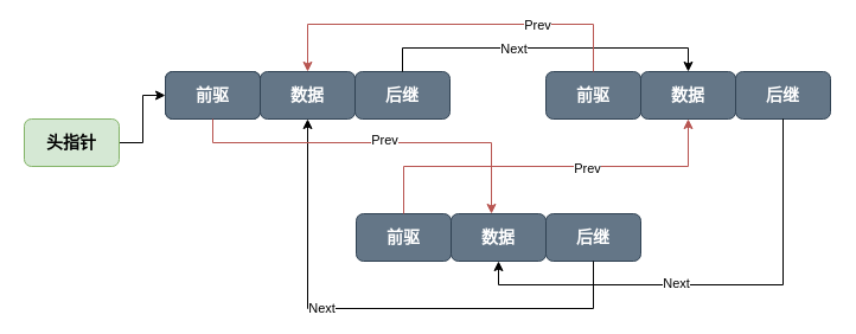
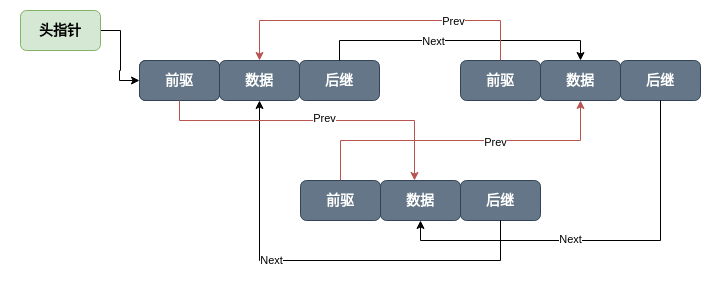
  <mxCell id="0" />
  <mxCell id="1" parent="0" />
  <mxCell id="2" style="edgeStyle=orthogonalEdgeStyle;rounded=0;orthogonalLoop=1;jettySize=auto;html=1;exitX=1;exitY=0.5;exitDx=0;exitDy=0;entryX=0;entryY=0.5;entryDx=0;entryDy=0;" edge="1" parent="1" source="3" target="8"><mxGeometry relative="1" as="geometry" /></mxCell>
- <mxCell id="3" value="&lt;font style=&quot;font-size: 14px&quot;&gt;&lt;b&gt;头指针&lt;/b&gt;&lt;/font&gt;" style="rounded=1;whiteSpace=wrap;html=1;fillColor=#d5e8d4;strokeColor=#82b366;" vertex="1" parent="1"><mxGeometry x="20" y="100" width="80" height="40" as="geometry" /></mxCell>
+ <mxCell id="3" value="&lt;font style=&quot;font-size: 14px&quot;&gt;&lt;b&gt;头指针&lt;/b&gt;&lt;/font&gt;" style="rounded=1;whiteSpace=wrap;html=1;fillColor=#d5e8d4;strokeColor=#82b366;" vertex="1" parent="1"><mxGeometry x="20" y="10" width="80" height="40" as="geometry" /></mxCell>
  <mxCell id="4" value="&lt;font style=&quot;font-size: 14px&quot;&gt;&lt;b&gt;前驱&lt;/b&gt;&lt;/font&gt;" style="rounded=1;whiteSpace=wrap;html=1;fillColor=#647687;strokeColor=#314354;fontColor=#ffffff;" vertex="1" parent="1"><mxGeometry x="139" y="60" width="80" height="40" as="geometry" /></mxCell>
  <mxCell id="5" value="" style="group" vertex="1" connectable="0" parent="1"><mxGeometry x="139" y="60" width="240" height="40" as="geometry" /></mxCell>
  <mxCell id="6" value="&lt;font style=&quot;font-size: 14px&quot;&gt;&lt;b&gt;数据&lt;/b&gt;&lt;/font&gt;" style="rounded=1;whiteSpace=wrap;html=1;fillColor=#647687;strokeColor=#314354;fontColor=#ffffff;" vertex="1" parent="5"><mxGeometry x="80" width="80" height="40" as="geometry" /></mxCell>
  <mxCell id="7" value="&lt;font style=&quot;font-size: 14px&quot;&gt;&lt;b&gt;后继&lt;/b&gt;&lt;/font&gt;" style="rounded=1;whiteSpace=wrap;html=1;fillColor=#647687;strokeColor=#314354;fontColor=#ffffff;" vertex="1" parent="5"><mxGeometry x="160" width="80" height="40" as="geometry" /></mxCell>
  <mxCell id="8" value="&lt;font style=&quot;font-size: 14px&quot;&gt;&lt;b&gt;前驱&lt;/b&gt;&lt;/font&gt;" style="rounded=1;whiteSpace=wrap;html=1;fillColor=#647687;strokeColor=#314354;fontColor=#ffffff;" vertex="1" parent="5"><mxGeometry width="80" height="40" as="geometry" /></mxCell>
  <mxCell id="9" value="" style="group" vertex="1" connectable="0" parent="1"><mxGeometry x="460" y="60" width="240" height="40" as="geometry" /></mxCell>
  <mxCell id="10" value="&lt;font style=&quot;font-size: 14px&quot;&gt;&lt;b&gt;数据&lt;/b&gt;&lt;/font&gt;" style="rounded=1;whiteSpace=wrap;html=1;fillColor=#647687;strokeColor=#314354;fontColor=#ffffff;" vertex="1" parent="9"><mxGeometry x="80" width="80" height="40" as="geometry" /></mxCell>
  <mxCell id="11" value="&lt;font style=&quot;font-size: 14px&quot;&gt;&lt;b&gt;后继&lt;/b&gt;&lt;/font&gt;" style="rounded=1;whiteSpace=wrap;html=1;fillColor=#647687;strokeColor=#314354;fontColor=#ffffff;" vertex="1" parent="9"><mxGeometry x="160" width="80" height="40" as="geometry" /></mxCell>
  <mxCell id="12" value="&lt;font style=&quot;font-size: 14px&quot;&gt;&lt;b&gt;前驱&lt;/b&gt;&lt;/font&gt;" style="rounded=1;whiteSpace=wrap;html=1;fillColor=#647687;strokeColor=#314354;fontColor=#ffffff;" vertex="1" parent="9"><mxGeometry width="80" height="40" as="geometry" /></mxCell>
  <mxCell id="13" value="" style="group" vertex="1" connectable="0" parent="1"><mxGeometry x="300" y="180" width="240" height="40" as="geometry" /></mxCell>
  <mxCell id="14" value="&lt;font style=&quot;font-size: 14px&quot;&gt;&lt;b&gt;数据&lt;/b&gt;&lt;/font&gt;" style="rounded=1;whiteSpace=wrap;html=1;fillColor=#647687;strokeColor=#314354;fontColor=#ffffff;" vertex="1" parent="13"><mxGeometry x="80" width="80" height="40" as="geometry" /></mxCell>
  <mxCell id="15" value="&lt;font style=&quot;font-size: 14px&quot;&gt;&lt;b&gt;后继&lt;/b&gt;&lt;/font&gt;" style="rounded=1;whiteSpace=wrap;html=1;fillColor=#647687;strokeColor=#314354;fontColor=#ffffff;" vertex="1" parent="13"><mxGeometry x="160" width="80" height="40" as="geometry" /></mxCell>
  <mxCell id="16" value="&lt;font style=&quot;font-size: 14px&quot;&gt;&lt;b&gt;前驱&lt;/b&gt;&lt;/font&gt;" style="rounded=1;whiteSpace=wrap;html=1;fillColor=#647687;strokeColor=#314354;fontColor=#ffffff;" vertex="1" parent="13"><mxGeometry width="80" height="40" as="geometry" /></mxCell>
  <mxCell id="17" style="edgeStyle=orthogonalEdgeStyle;rounded=0;orthogonalLoop=1;jettySize=auto;html=1;exitX=0.5;exitY=0;exitDx=0;exitDy=0;entryX=0.5;entryY=0;entryDx=0;entryDy=0;" edge="1" parent="1" source="7" target="10"><mxGeometry relative="1" as="geometry" /></mxCell>
  <mxCell id="18" value="Next" style="edgeLabel;html=1;align=center;verticalAlign=middle;resizable=0;points=[];" vertex="1" connectable="0" parent="17"><mxGeometry x="-0.196" relative="1" as="geometry"><mxPoint as="offset" /></mxGeometry></mxCell>
  <mxCell id="19" style="edgeStyle=orthogonalEdgeStyle;rounded=0;orthogonalLoop=1;jettySize=auto;html=1;exitX=0.5;exitY=1;exitDx=0;exitDy=0;entryX=0.5;entryY=1;entryDx=0;entryDy=0;" edge="1" parent="1" source="11" target="14"><mxGeometry relative="1" as="geometry" /></mxCell>
  <mxCell id="20" value="Next" style="edgeLabel;html=1;align=center;verticalAlign=middle;resizable=0;points=[];" vertex="1" connectable="0" parent="19"><mxGeometry x="0.155" y="-2" relative="1" as="geometry"><mxPoint as="offset" /></mxGeometry></mxCell>
  <mxCell id="21" style="edgeStyle=orthogonalEdgeStyle;rounded=0;orthogonalLoop=1;jettySize=auto;html=1;exitX=0.5;exitY=0;exitDx=0;exitDy=0;entryX=0.5;entryY=1;entryDx=0;entryDy=0;fillColor=#f8cecc;strokeColor=#b85450;" edge="1" parent="1" source="16" target="10"><mxGeometry relative="1" as="geometry" /></mxCell>
  <mxCell id="22" value="Prev" style="edgeLabel;html=1;align=center;verticalAlign=middle;resizable=0;points=[];" vertex="1" connectable="0" parent="21"><mxGeometry x="0.212" y="-1" relative="1" as="geometry"><mxPoint as="offset" /></mxGeometry></mxCell>
  <mxCell id="23" style="edgeStyle=orthogonalEdgeStyle;rounded=0;orthogonalLoop=1;jettySize=auto;html=1;exitX=0.5;exitY=0;exitDx=0;exitDy=0;entryX=0.5;entryY=0;entryDx=0;entryDy=0;fillColor=#f8cecc;strokeColor=#b85450;" edge="1" parent="1" source="12" target="6"><mxGeometry relative="1" as="geometry"><Array as="points"><mxPoint x="500" y="20" /><mxPoint x="259" y="20" /></Array></mxGeometry></mxCell>
  <mxCell id="24" value="Prev" style="edgeLabel;html=1;align=center;verticalAlign=middle;resizable=0;points=[];" vertex="1" connectable="0" parent="23"><mxGeometry x="-0.452" relative="1" as="geometry"><mxPoint as="offset" /></mxGeometry></mxCell>
  <mxCell id="25" style="edgeStyle=orthogonalEdgeStyle;rounded=0;orthogonalLoop=1;jettySize=auto;html=1;exitX=0.5;exitY=1;exitDx=0;exitDy=0;" edge="1" parent="1" source="15" target="6"><mxGeometry relative="1" as="geometry"><Array as="points"><mxPoint x="500" y="260" /><mxPoint x="259" y="260" /></Array></mxGeometry></mxCell>
  <mxCell id="26" value="Next" style="edgeLabel;html=1;align=center;verticalAlign=middle;resizable=0;points=[];" vertex="1" connectable="0" parent="25"><mxGeometry x="0.225" y="-1" relative="1" as="geometry"><mxPoint as="offset" /></mxGeometry></mxCell>
  <mxCell id="27" style="edgeStyle=orthogonalEdgeStyle;rounded=0;orthogonalLoop=1;jettySize=auto;html=1;exitX=0.5;exitY=1;exitDx=0;exitDy=0;entryX=0.425;entryY=0;entryDx=0;entryDy=0;entryPerimeter=0;fillColor=#f8cecc;strokeColor=#b85450;" edge="1" parent="1" source="8" target="14"><mxGeometry relative="1" as="geometry"><Array as="points"><mxPoint x="179" y="120" /><mxPoint x="414" y="120" /></Array></mxGeometry></mxCell>
  <mxCell id="28" value="Prev" style="edgeLabel;html=1;align=center;verticalAlign=middle;resizable=0;points=[];" vertex="1" connectable="0" parent="27"><mxGeometry x="0.041" y="3" relative="1" as="geometry"><mxPoint as="offset" /></mxGeometry></mxCell>
